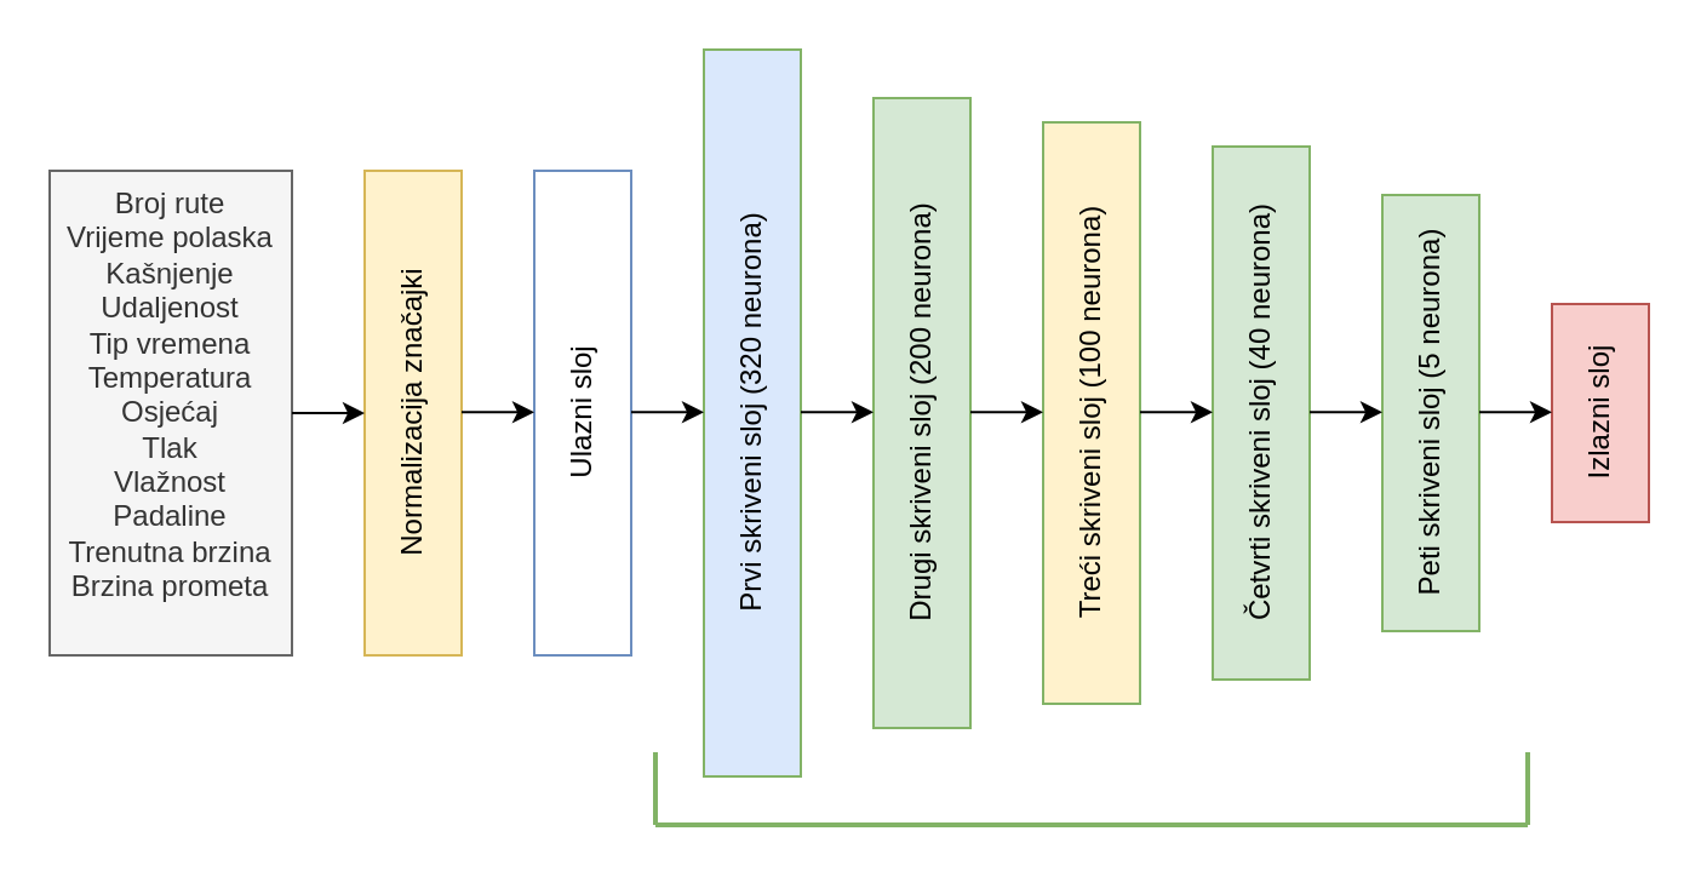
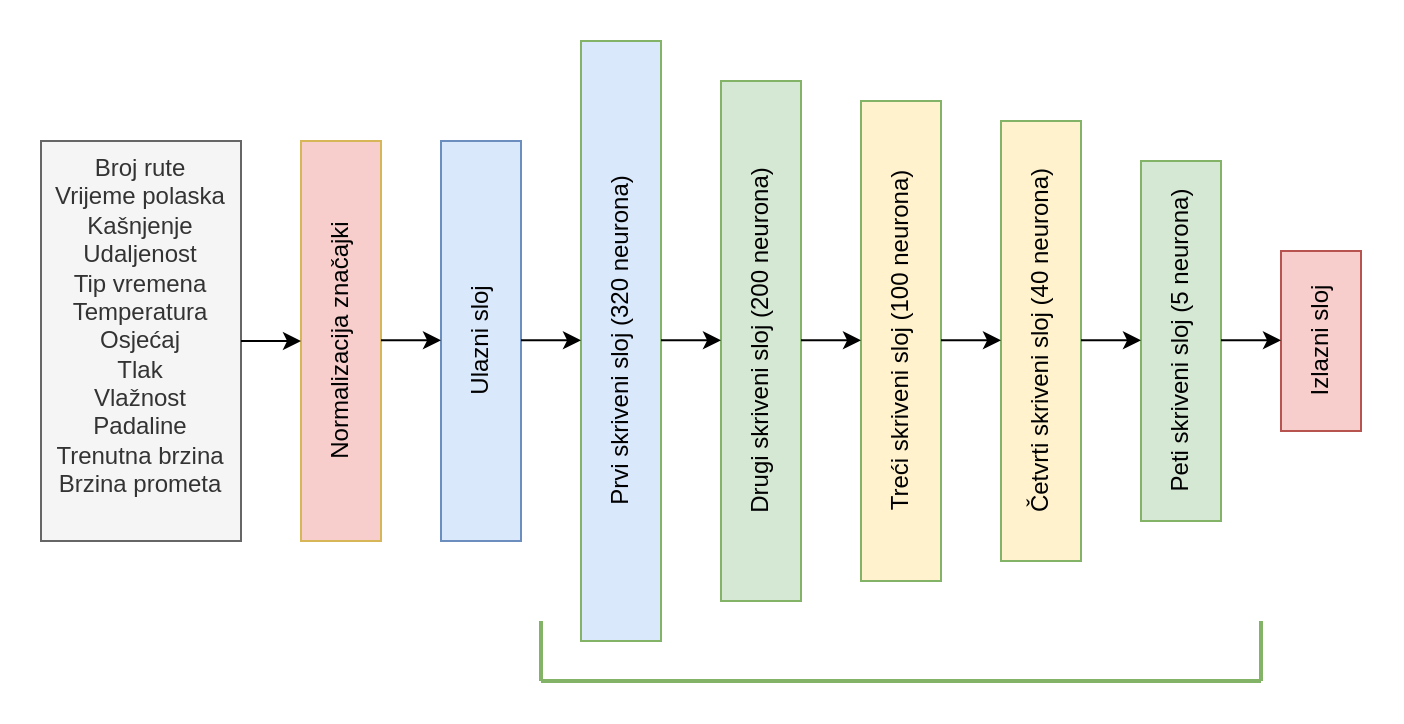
  <mxCell id="0" />
  <mxCell id="1" parent="0" />
  <mxCell id="2" value="&lt;div&gt;Broj rute&lt;/div&gt;&lt;div&gt;Vrijeme polaska&lt;br&gt;Kašnjenje&lt;br&gt;Udaljenost&lt;br&gt;Tip vremena&lt;br&gt;Temperatura&lt;br&gt;Osjećaj&lt;br&gt;Tlak&lt;/div&gt;&lt;div&gt;Vlažnost&lt;br&gt;Padaline&lt;/div&gt;&lt;div&gt;Trenutna brzina&lt;br&gt;Brzina prometa&lt;br&gt;&lt;br&gt;&lt;/div&gt;" style="rounded=0;whiteSpace=wrap;html=1;fillColor=#f5f5f5;strokeColor=#666666;fontColor=#333333;" vertex="1" parent="1"><mxGeometry x="20" y="70" width="100" height="200" as="geometry" /></mxCell>
- <mxCell id="3" value="Normalizacija značajki" style="rounded=0;whiteSpace=wrap;html=1;horizontal=0;fillColor=#fff2cc;strokeColor=#d6b656;" vertex="1" parent="1"><mxGeometry x="150" y="70" width="40" height="200" as="geometry" /></mxCell>
+ <mxCell id="3" value="Normalizacija značajki" style="rounded=0;whiteSpace=wrap;html=1;horizontal=0;fillColor=#f8cecc;strokeColor=#d6b656;" vertex="1" parent="1"><mxGeometry x="150" y="70" width="40" height="200" as="geometry" /></mxCell>
  <mxCell id="4" value="" style="endArrow=classic;html=1;rounded=0;exitX=1;exitY=0.5;exitDx=0;exitDy=0;entryX=0;entryY=0.5;entryDx=0;entryDy=0;" edge="1" parent="1" source="2" target="3"><mxGeometry width="50" height="50" relative="1" as="geometry"><mxPoint x="310" y="290" as="sourcePoint" /><mxPoint x="360" y="240" as="targetPoint" /></mxGeometry></mxCell>
- <mxCell id="5" value="Ulazni sloj" style="rounded=0;whiteSpace=wrap;html=1;fillColor=#ffffff;strokeColor=#6c8ebf;horizontal=0;" vertex="1" parent="1"><mxGeometry x="220" y="70" width="40" height="200" as="geometry" /></mxCell>
+ <mxCell id="5" value="Ulazni sloj" style="rounded=0;whiteSpace=wrap;html=1;fillColor=#dae8fc;strokeColor=#6c8ebf;horizontal=0;" vertex="1" parent="1"><mxGeometry x="220" y="70" width="40" height="200" as="geometry" /></mxCell>
  <mxCell id="6" value="Prvi skriveni sloj (320 neurona)" style="rounded=0;whiteSpace=wrap;html=1;horizontal=0;fillColor=#dae8fc;strokeColor=#82b366;" vertex="1" parent="1"><mxGeometry x="290" y="20" width="40" height="300" as="geometry" /></mxCell>
  <mxCell id="7" value="Peti skriveni sloj (5 neurona)" style="rounded=0;whiteSpace=wrap;html=1;horizontal=0;fillColor=#d5e8d4;strokeColor=#82b366;" vertex="1" parent="1"><mxGeometry x="570" y="80" width="40" height="180" as="geometry" /></mxCell>
  <mxCell id="8" value="Treći skriveni sloj (100 neurona)" style="rounded=0;whiteSpace=wrap;html=1;horizontal=0;fillColor=#fff2cc;strokeColor=#82b366;" vertex="1" parent="1"><mxGeometry x="430" y="50" width="40" height="240" as="geometry" /></mxCell>
- <mxCell id="9" value="Četvrti skriveni sloj (40 neurona)" style="rounded=0;whiteSpace=wrap;html=1;horizontal=0;fillColor=#d5e8d4;strokeColor=#82b366;" vertex="1" parent="1"><mxGeometry x="500" y="60" width="40" height="220" as="geometry" /></mxCell>
+ <mxCell id="9" value="Četvrti skriveni sloj (40 neurona)" style="rounded=0;whiteSpace=wrap;html=1;horizontal=0;fillColor=#fff2cc;strokeColor=#82b366;" vertex="1" parent="1"><mxGeometry x="500" y="60" width="40" height="220" as="geometry" /></mxCell>
  <mxCell id="10" value="Drugi skriveni sloj (200 neurona)" style="rounded=0;whiteSpace=wrap;html=1;verticalAlign=middle;horizontal=0;fillColor=#d5e8d4;strokeColor=#82b366;" vertex="1" parent="1"><mxGeometry x="360" y="40" width="40" height="260" as="geometry" /></mxCell>
  <mxCell id="11" value="Izlazni sloj" style="rounded=0;whiteSpace=wrap;html=1;fillColor=#f8cecc;strokeColor=#b85450;horizontal=0;" vertex="1" parent="1"><mxGeometry x="640" y="125" width="40" height="90" as="geometry" /></mxCell>
  <mxCell id="12" value="" style="endArrow=classic;html=1;rounded=0;exitX=1;exitY=0.5;exitDx=0;exitDy=0;entryX=0;entryY=0.5;entryDx=0;entryDy=0;" edge="1" parent="1"><mxGeometry width="50" height="50" relative="1" as="geometry"><mxPoint x="190" y="169.67" as="sourcePoint" /><mxPoint x="220" y="169.67" as="targetPoint" /></mxGeometry></mxCell>
  <mxCell id="13" value="" style="endArrow=classic;html=1;rounded=0;exitX=1;exitY=0.5;exitDx=0;exitDy=0;entryX=0;entryY=0.5;entryDx=0;entryDy=0;" edge="1" parent="1"><mxGeometry width="50" height="50" relative="1" as="geometry"><mxPoint x="260" y="169.67" as="sourcePoint" /><mxPoint x="290" y="169.67" as="targetPoint" /></mxGeometry></mxCell>
  <mxCell id="14" value="" style="endArrow=classic;html=1;rounded=0;exitX=1;exitY=0.5;exitDx=0;exitDy=0;entryX=0;entryY=0.5;entryDx=0;entryDy=0;" edge="1" parent="1"><mxGeometry width="50" height="50" relative="1" as="geometry"><mxPoint x="330" y="169.67" as="sourcePoint" /><mxPoint x="360" y="169.67" as="targetPoint" /></mxGeometry></mxCell>
  <mxCell id="15" value="" style="endArrow=classic;html=1;rounded=0;exitX=1;exitY=0.5;exitDx=0;exitDy=0;entryX=0;entryY=0.5;entryDx=0;entryDy=0;" edge="1" parent="1"><mxGeometry width="50" height="50" relative="1" as="geometry"><mxPoint x="400" y="169.67" as="sourcePoint" /><mxPoint x="430" y="169.67" as="targetPoint" /></mxGeometry></mxCell>
  <mxCell id="16" value="" style="endArrow=classic;html=1;rounded=0;exitX=1;exitY=0.5;exitDx=0;exitDy=0;entryX=0;entryY=0.5;entryDx=0;entryDy=0;" edge="1" parent="1"><mxGeometry width="50" height="50" relative="1" as="geometry"><mxPoint x="470" y="169.67" as="sourcePoint" /><mxPoint x="500" y="169.67" as="targetPoint" /></mxGeometry></mxCell>
  <mxCell id="17" value="" style="endArrow=classic;html=1;rounded=0;exitX=1;exitY=0.5;exitDx=0;exitDy=0;entryX=0;entryY=0.5;entryDx=0;entryDy=0;" edge="1" parent="1"><mxGeometry width="50" height="50" relative="1" as="geometry"><mxPoint x="540" y="169.67" as="sourcePoint" /><mxPoint x="570" y="169.67" as="targetPoint" /></mxGeometry></mxCell>
  <mxCell id="18" value="" style="endArrow=classic;html=1;rounded=0;exitX=1;exitY=0.5;exitDx=0;exitDy=0;entryX=0;entryY=0.5;entryDx=0;entryDy=0;" edge="1" parent="1"><mxGeometry width="50" height="50" relative="1" as="geometry"><mxPoint x="610" y="169.67" as="sourcePoint" /><mxPoint x="640" y="169.67" as="targetPoint" /></mxGeometry></mxCell>
  <mxCell id="19" value="" style="endArrow=none;html=1;rounded=0;strokeColor=#82B366;strokeWidth=2;" edge="1" parent="1"><mxGeometry width="50" height="50" relative="1" as="geometry"><mxPoint x="270" y="340" as="sourcePoint" /><mxPoint x="630" y="340" as="targetPoint" /></mxGeometry></mxCell>
  <mxCell id="20" value="" style="endArrow=none;html=1;rounded=0;strokeColor=#82B366;strokeWidth=2;" edge="1" parent="1"><mxGeometry width="50" height="50" relative="1" as="geometry"><mxPoint x="630" y="310" as="sourcePoint" /><mxPoint x="630" y="340" as="targetPoint" /></mxGeometry></mxCell>
  <mxCell id="21" value="" style="endArrow=none;html=1;rounded=0;strokeColor=#82B366;strokeWidth=2;" edge="1" parent="1"><mxGeometry width="50" height="50" relative="1" as="geometry"><mxPoint x="270" y="340" as="sourcePoint" /><mxPoint x="270" y="310" as="targetPoint" /></mxGeometry></mxCell>
